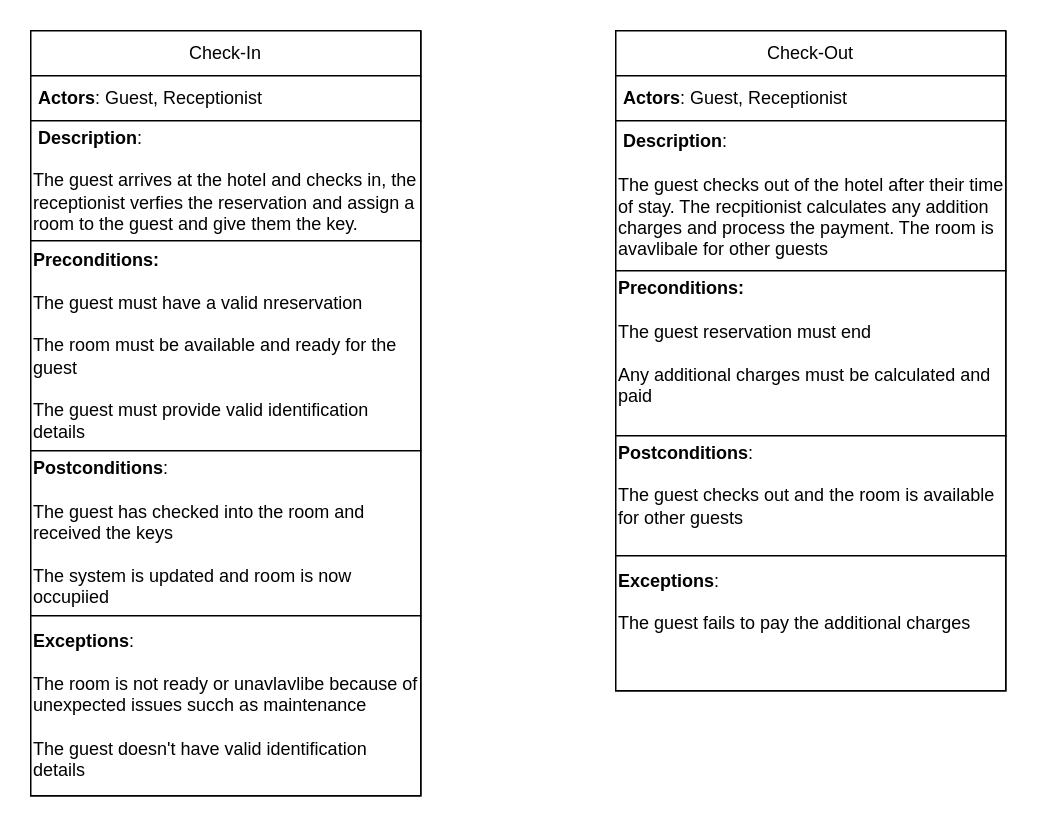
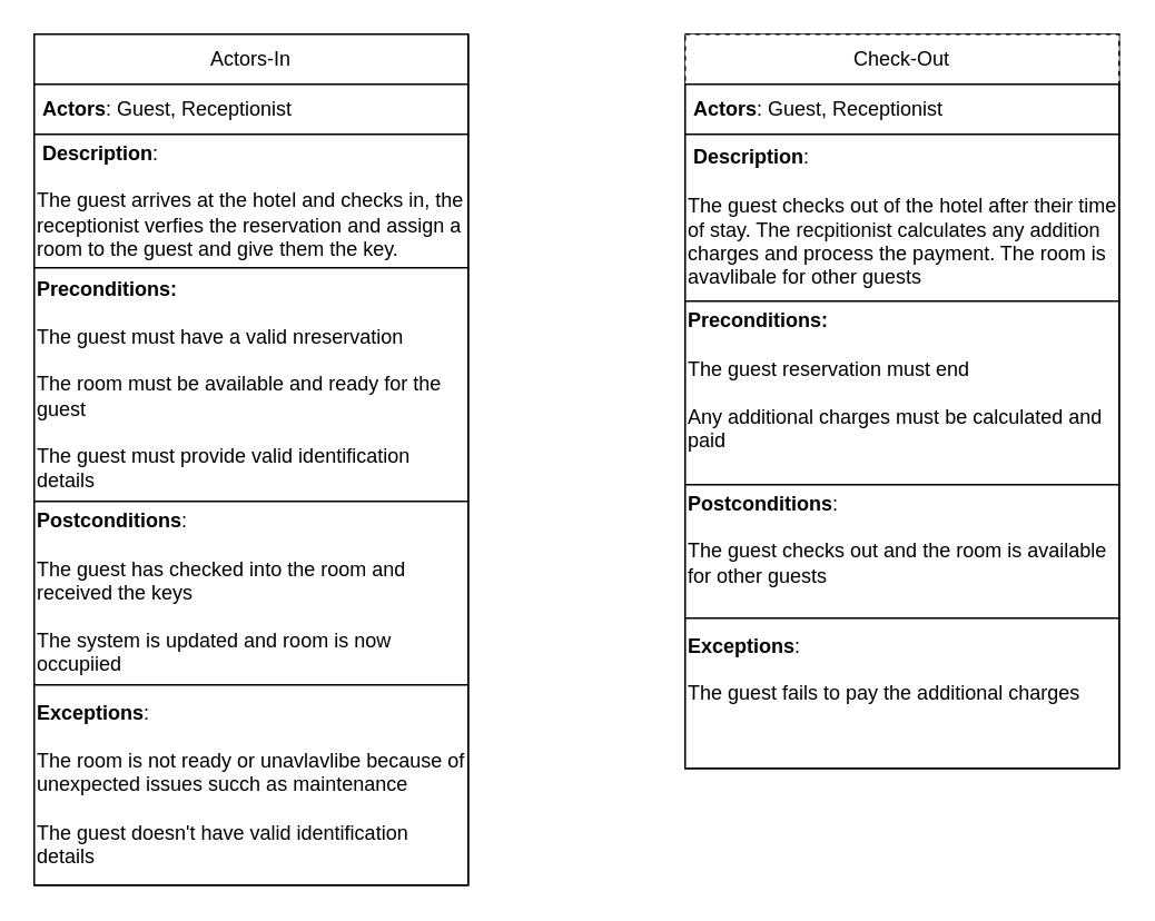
  <mxCell id="0" />
  <mxCell id="1" parent="0" />
  <mxCell id="2" value="" style="swimlane;startSize=0;" vertex="1" parent="1"><mxGeometry x="20" y="20" width="260" height="510" as="geometry"><mxRectangle x="280" y="110" width="50" height="40" as="alternateBounds" /></mxGeometry></mxCell>
- <mxCell id="3" value="Check-In" style="rounded=0;whiteSpace=wrap;html=1;" vertex="1" parent="2"><mxGeometry width="260" height="30" as="geometry" /></mxCell>
+ <mxCell id="3" value="Actors-In" style="rounded=0;whiteSpace=wrap;html=1;" vertex="1" parent="2"><mxGeometry width="260" height="30" as="geometry" /></mxCell>
  <mxCell id="4" value="&amp;nbsp;&lt;b&gt;Actors&lt;/b&gt;: Guest, Receptionist" style="rounded=0;whiteSpace=wrap;html=1;align=left;" vertex="1" parent="2"><mxGeometry y="30" width="260" height="30" as="geometry" /></mxCell>
  <mxCell id="5" value="&amp;nbsp;&lt;b&gt;Description&lt;/b&gt;:&amp;nbsp;&lt;div&gt;&lt;br&gt;&lt;/div&gt;&lt;div&gt;The guest arrives at the hotel and checks in, the receptionist verfies the reservation and assign a room to the guest and give them the key.&lt;/div&gt;" style="rounded=0;whiteSpace=wrap;html=1;align=left;" vertex="1" parent="2"><mxGeometry y="60" width="260" height="80" as="geometry" /></mxCell>
  <mxCell id="6" value="&lt;b&gt;Preconditions:&amp;nbsp;&lt;/b&gt;&lt;div&gt;&lt;br&gt;&lt;/div&gt;&lt;div&gt;The guest must have a valid nreservation&lt;/div&gt;&lt;div&gt;&lt;br&gt;&lt;/div&gt;&lt;div&gt;The room must be available and ready for the guest&lt;/div&gt;&lt;div&gt;&lt;br&gt;&lt;/div&gt;&lt;div&gt;The guest must provide valid identification details&lt;/div&gt;" style="rounded=0;whiteSpace=wrap;html=1;align=left;" vertex="1" parent="2"><mxGeometry y="140" width="260" height="140" as="geometry" /></mxCell>
  <mxCell id="7" value="&lt;b&gt;Postconditions&lt;/b&gt;:&lt;div&gt;&lt;br&gt;&lt;/div&gt;&lt;div&gt;The guest has checked into the room and received the keys&lt;/div&gt;&lt;div&gt;&lt;br&gt;&lt;/div&gt;&lt;div&gt;The system is updated and room is now occupiied&lt;/div&gt;" style="rounded=0;whiteSpace=wrap;html=1;align=left;" vertex="1" parent="2"><mxGeometry y="280" width="260" height="110" as="geometry" /></mxCell>
  <mxCell id="8" value="&lt;b&gt;Exceptions&lt;/b&gt;:&lt;div&gt;&lt;br&gt;&lt;/div&gt;&lt;div&gt;The room is not ready or unavlavlibe because of unexpected issues succh as maintenance&lt;/div&gt;&lt;div&gt;&lt;br&gt;&lt;/div&gt;&lt;div&gt;The guest doesn't have valid identification details&lt;/div&gt;" style="rounded=0;whiteSpace=wrap;html=1;align=left;" vertex="1" parent="2"><mxGeometry y="390" width="260" height="120" as="geometry" /></mxCell>
  <mxCell id="9" value="" style="swimlane;startSize=0;" vertex="1" parent="1"><mxGeometry x="410" y="20" width="260" height="440" as="geometry"><mxRectangle x="280" y="110" width="50" height="40" as="alternateBounds" /></mxGeometry></mxCell>
- <mxCell id="10" value="Check-Out" style="rounded=0;whiteSpace=wrap;html=1;" vertex="1" parent="9"><mxGeometry width="260" height="30" as="geometry" /></mxCell>
+ <mxCell id="10" value="Check-Out" style="rounded=0;whiteSpace=wrap;html=1;dashed=1;" vertex="1" parent="9"><mxGeometry width="260" height="30" as="geometry" /></mxCell>
  <mxCell id="11" value="&amp;nbsp;&lt;b&gt;Actors&lt;/b&gt;: Guest, Receptionist" style="rounded=0;whiteSpace=wrap;html=1;align=left;" vertex="1" parent="9"><mxGeometry y="30" width="260" height="30" as="geometry" /></mxCell>
  <mxCell id="12" value="&amp;nbsp;&lt;b&gt;Description&lt;/b&gt;:&amp;nbsp;&lt;div&gt;&lt;br&gt;&lt;/div&gt;&lt;div&gt;The guest checks out of the hotel after their time of stay. The recpitionist calculates any addition charges and process the payment. The room is avavlibale for other guests&lt;/div&gt;" style="rounded=0;whiteSpace=wrap;html=1;align=left;" vertex="1" parent="9"><mxGeometry y="60" width="260" height="100" as="geometry" /></mxCell>
  <mxCell id="13" value="&lt;b&gt;Preconditions:&amp;nbsp;&lt;/b&gt;&lt;div&gt;&lt;br&gt;&lt;/div&gt;&lt;div&gt;The guest reservation must end&amp;nbsp;&lt;/div&gt;&lt;div&gt;&lt;br&gt;&lt;/div&gt;&lt;div&gt;Any additional charges must be calculated and paid&lt;/div&gt;&lt;div&gt;&lt;br&gt;&lt;/div&gt;" style="rounded=0;whiteSpace=wrap;html=1;align=left;" vertex="1" parent="9"><mxGeometry y="160" width="260" height="110" as="geometry" /></mxCell>
  <mxCell id="14" value="&lt;div&gt;&lt;b style=&quot;background-color: initial;&quot;&gt;&lt;br&gt;&lt;/b&gt;&lt;/div&gt;&lt;div&gt;&lt;b style=&quot;background-color: initial;&quot;&gt;Postconditions&lt;/b&gt;&lt;span style=&quot;background-color: initial;&quot;&gt;:&lt;/span&gt;&lt;br&gt;&lt;/div&gt;&lt;div&gt;&lt;span style=&quot;background-color: initial;&quot;&gt;&lt;br&gt;&lt;/span&gt;&lt;/div&gt;&lt;div&gt;&lt;span style=&quot;background-color: initial;&quot;&gt;The guest checks out and the room is available for other guests&lt;/span&gt;&lt;br&gt;&lt;/div&gt;&lt;div&gt;&lt;br&gt;&lt;/div&gt;&lt;div&gt;&lt;br&gt;&lt;/div&gt;" style="rounded=0;whiteSpace=wrap;html=1;align=left;" vertex="1" parent="9"><mxGeometry y="270" width="260" height="80" as="geometry" /></mxCell>
  <mxCell id="15" value="&lt;b&gt;Exceptions&lt;/b&gt;:&lt;div&gt;&lt;br&gt;&lt;/div&gt;&lt;div&gt;The guest fails to pay the additional charges&amp;nbsp;&lt;/div&gt;&lt;div&gt;&lt;br&gt;&lt;/div&gt;&lt;div&gt;&lt;br&gt;&lt;/div&gt;" style="rounded=0;whiteSpace=wrap;html=1;align=left;" vertex="1" parent="9"><mxGeometry y="350" width="260" height="90" as="geometry" /></mxCell>
